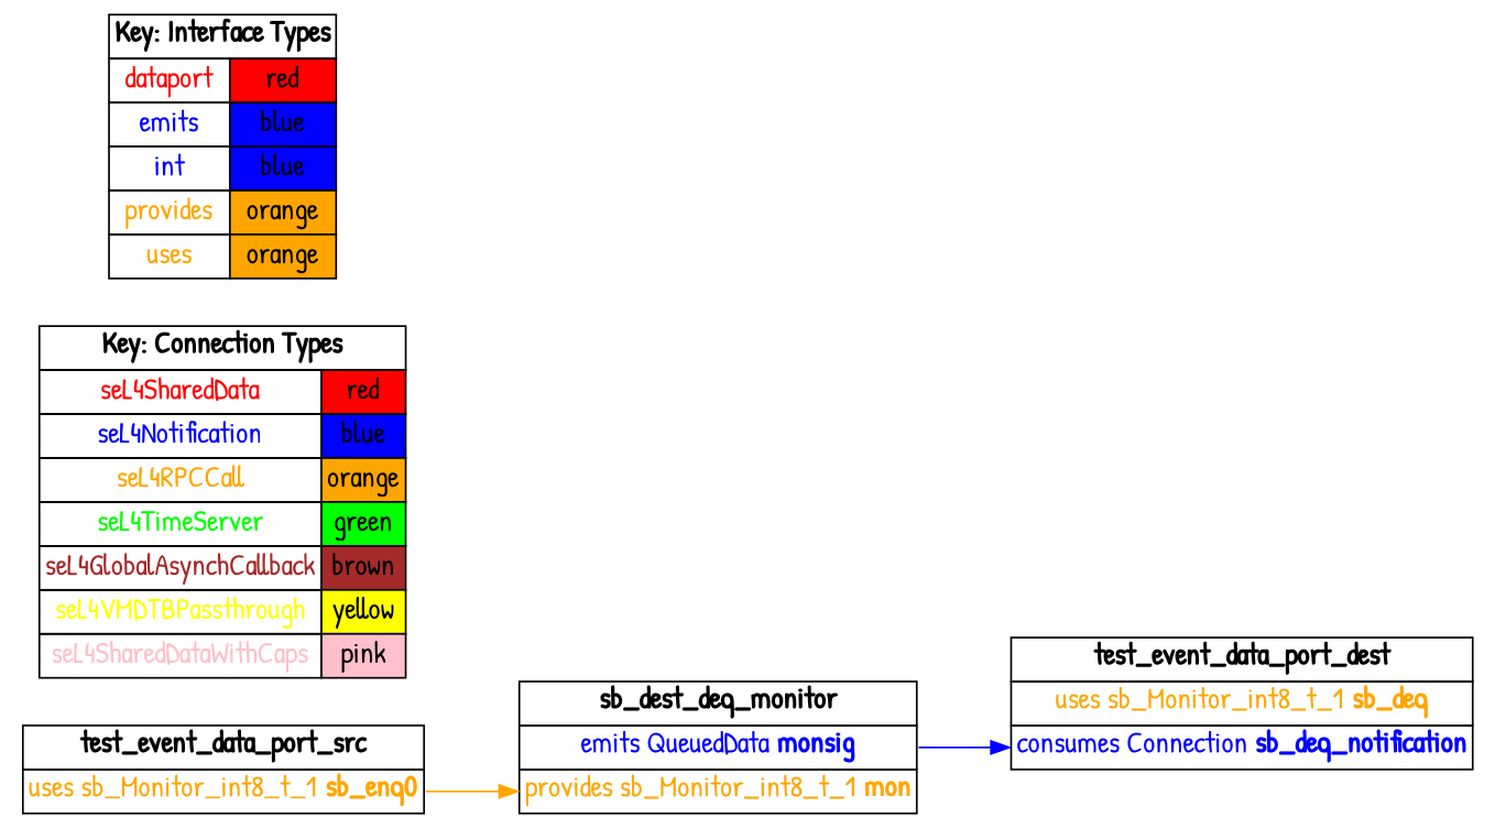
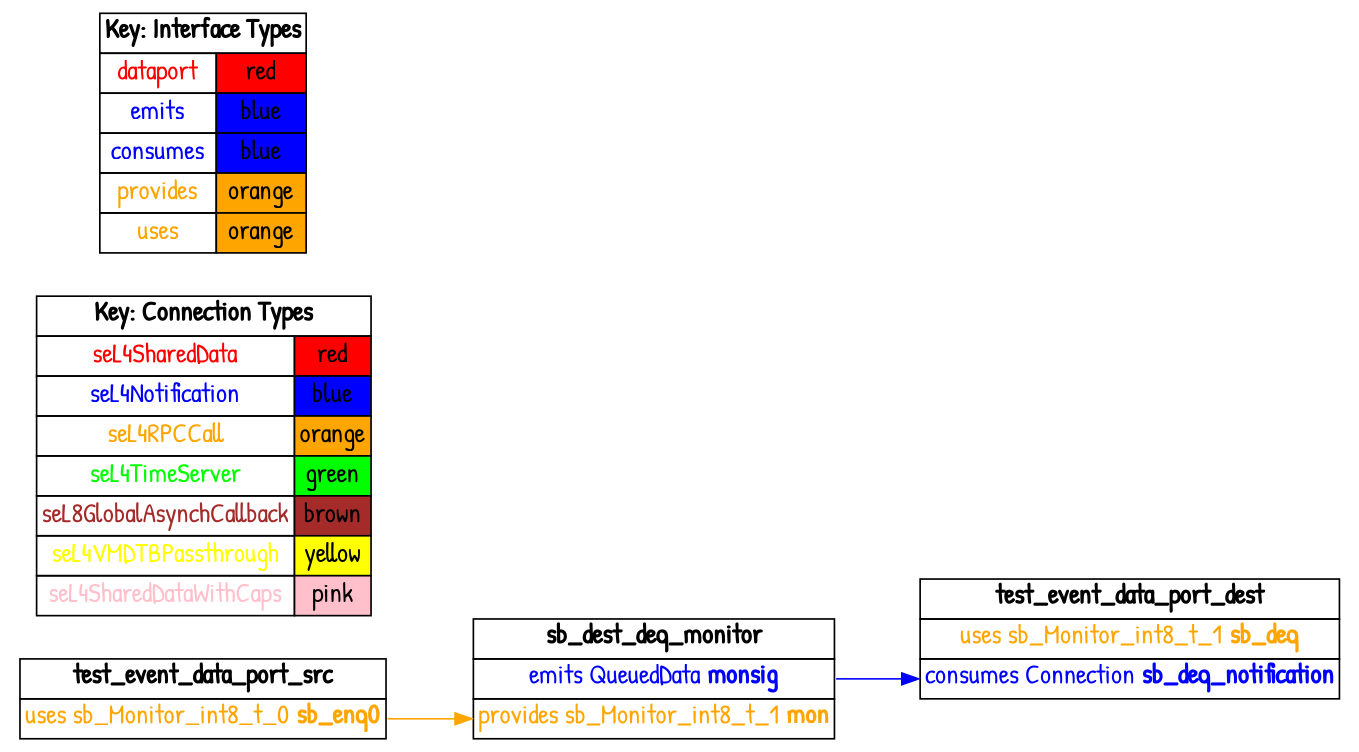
  digraph {
    fontname="Patrick Hand"
    rankdir=LR
    node [fontname="Patrick Hand" fontsize=16 shape=plaintext]
    edge [fontname="Patrick Hand"]
-   n1 [label=<     <TABLE BORDER="0" CELLBORDER="1" CELLSPACING="0">       <TR><TD><B>test_event_data_port_src</B></TD></TR>       <TR><TD PORT="sb_enq0"><FONT COLOR="orange">uses sb_Monitor_int8_t_1 <B>sb_enq0</B></FONT></TD></TR>"     </TABLE>   >]
+   n1 [label=<     <TABLE BORDER="0" CELLBORDER="1" CELLSPACING="0">       <TR><TD><B>test_event_data_port_src</B></TD></TR>       <TR><TD PORT="sb_enq0"><FONT COLOR="orange">uses sb_Monitor_int8_t_0 <B>sb_enq0</B></FONT></TD></TR>"     </TABLE>   >]
    n2 [label=<     <TABLE BORDER="0" CELLBORDER="1" CELLSPACING="0">       <TR><TD><B>sb_dest_deq_monitor</B></TD></TR>       <TR><TD PORT="monsig"><FONT COLOR="blue">emits QueuedData <B>monsig</B></FONT></TD></TR>       <TR><TD PORT="mon"><FONT COLOR="orange">provides sb_Monitor_int8_t_1 <B>mon</B></FONT></TD></TR>"     </TABLE>   >]
    n3 [label=<     <TABLE BORDER="0" CELLBORDER="1" CELLSPACING="0">       <TR><TD><B>test_event_data_port_dest</B></TD></TR>       <TR><TD PORT="sb_deq"><FONT COLOR="orange">uses sb_Monitor_int8_t_1 <B>sb_deq</B></FONT></TD></TR>       <TR><TD PORT="sb_deq_notification"><FONT COLOR="blue">consumes Connection <B>sb_deq_notification</B></FONT></TD></TR>"     </TABLE>   >]
-   n4 [label=<    <TABLE BORDER="0" CELLBORDER="1" CELLSPACING="0">      <TR><TD COLSPAN="2"><B>Key: Connection Types</B></TD></TR>      <TR><TD><FONT COLOR="red">seL4SharedData</FONT></TD><TD BGCOLOR="red">red</TD></TR>      <TR><TD><FONT COLOR="blue">seL4Notification</FONT></TD><TD BGCOLOR="blue">blue</TD></TR>      <TR><TD><FONT COLOR="orange">seL4RPCCall</FONT></TD><TD BGCOLOR="orange">orange</TD></TR>      <TR><TD><FONT COLOR="green">seL4TimeServer</FONT></TD><TD BGCOLOR="green">green</TD></TR>      <TR><TD><FONT COLOR="brown">seL4GlobalAsynchCallback</FONT></TD><TD BGCOLOR="brown">brown</TD></TR>      <TR><TD><FONT COLOR="yellow">seL4VMDTBPassthrough</FONT></TD><TD BGCOLOR="yellow">yellow</TD></TR>      <TR><TD><FONT COLOR="pink">seL4SharedDataWithCaps</FONT></TD><TD BGCOLOR="pink">pink</TD></TR>    </TABLE>   >]
-   n5 [label=<    <TABLE BORDER="0" CELLBORDER="1" CELLSPACING="0">      <TR><TD COLSPAN="2"><B>Key: Interface Types</B></TD></TR>      <TR><TD><FONT COLOR="red">dataport</FONT></TD><TD BGCOLOR="red">red</TD></TR>      <TR><TD><FONT COLOR="blue">emits</FONT></TD><TD BGCOLOR="blue">blue</TD></TR>      <TR><TD><FONT COLOR="blue">int</FONT></TD><TD BGCOLOR="blue">blue</TD></TR>      <TR><TD><FONT COLOR="orange">provides</FONT></TD><TD BGCOLOR="orange">orange</TD></TR>      <TR><TD><FONT COLOR="orange">uses</FONT></TD><TD BGCOLOR="orange">orange</TD></TR>    </TABLE>   >]
+   n4 [label=<    <TABLE BORDER="0" CELLBORDER="1" CELLSPACING="0">      <TR><TD COLSPAN="2"><B>Key: Connection Types</B></TD></TR>      <TR><TD><FONT COLOR="red">seL4SharedData</FONT></TD><TD BGCOLOR="red">red</TD></TR>      <TR><TD><FONT COLOR="blue">seL4Notification</FONT></TD><TD BGCOLOR="blue">blue</TD></TR>      <TR><TD><FONT COLOR="orange">seL4RPCCall</FONT></TD><TD BGCOLOR="orange">orange</TD></TR>      <TR><TD><FONT COLOR="green">seL4TimeServer</FONT></TD><TD BGCOLOR="green">green</TD></TR>      <TR><TD><FONT COLOR="brown">seL8GlobalAsynchCallback</FONT></TD><TD BGCOLOR="brown">brown</TD></TR>      <TR><TD><FONT COLOR="yellow">seL4VMDTBPassthrough</FONT></TD><TD BGCOLOR="yellow">yellow</TD></TR>      <TR><TD><FONT COLOR="pink">seL4SharedDataWithCaps</FONT></TD><TD BGCOLOR="pink">pink</TD></TR>    </TABLE>   >]
+   n5 [label=<    <TABLE BORDER="0" CELLBORDER="1" CELLSPACING="0">      <TR><TD COLSPAN="2"><B>Key: Interface Types</B></TD></TR>      <TR><TD><FONT COLOR="red">dataport</FONT></TD><TD BGCOLOR="red">red</TD></TR>      <TR><TD><FONT COLOR="blue">emits</FONT></TD><TD BGCOLOR="blue">blue</TD></TR>      <TR><TD><FONT COLOR="blue">consumes</FONT></TD><TD BGCOLOR="blue">blue</TD></TR>      <TR><TD><FONT COLOR="orange">provides</FONT></TD><TD BGCOLOR="orange">orange</TD></TR>      <TR><TD><FONT COLOR="orange">uses</FONT></TD><TD BGCOLOR="orange">orange</TD></TR>    </TABLE>   >]
    n1 -> n2 [color=orange headport=mon tailport=sb_enq0]
    n2 -> n3 [color=blue headport=sb_deq_notification tailport=monsig]
  }
